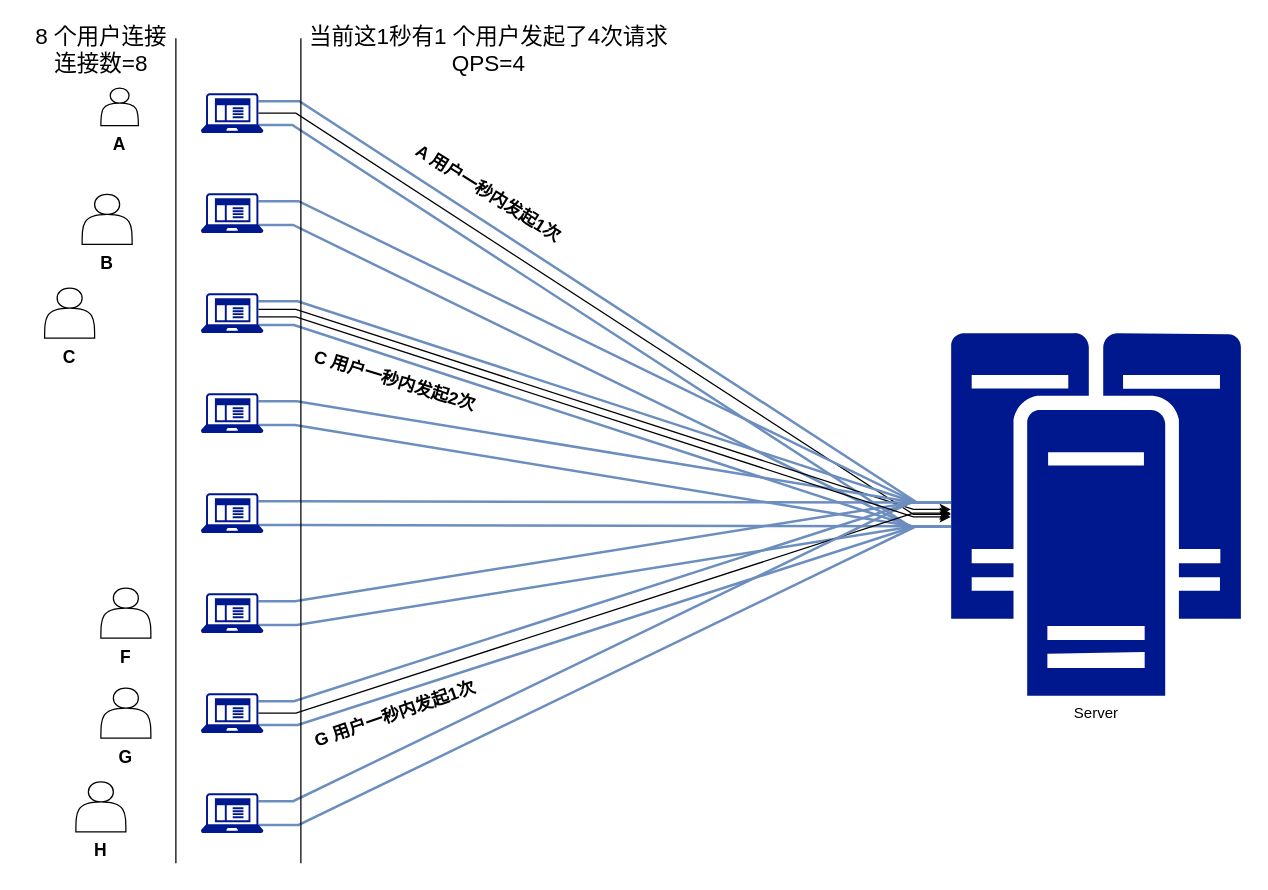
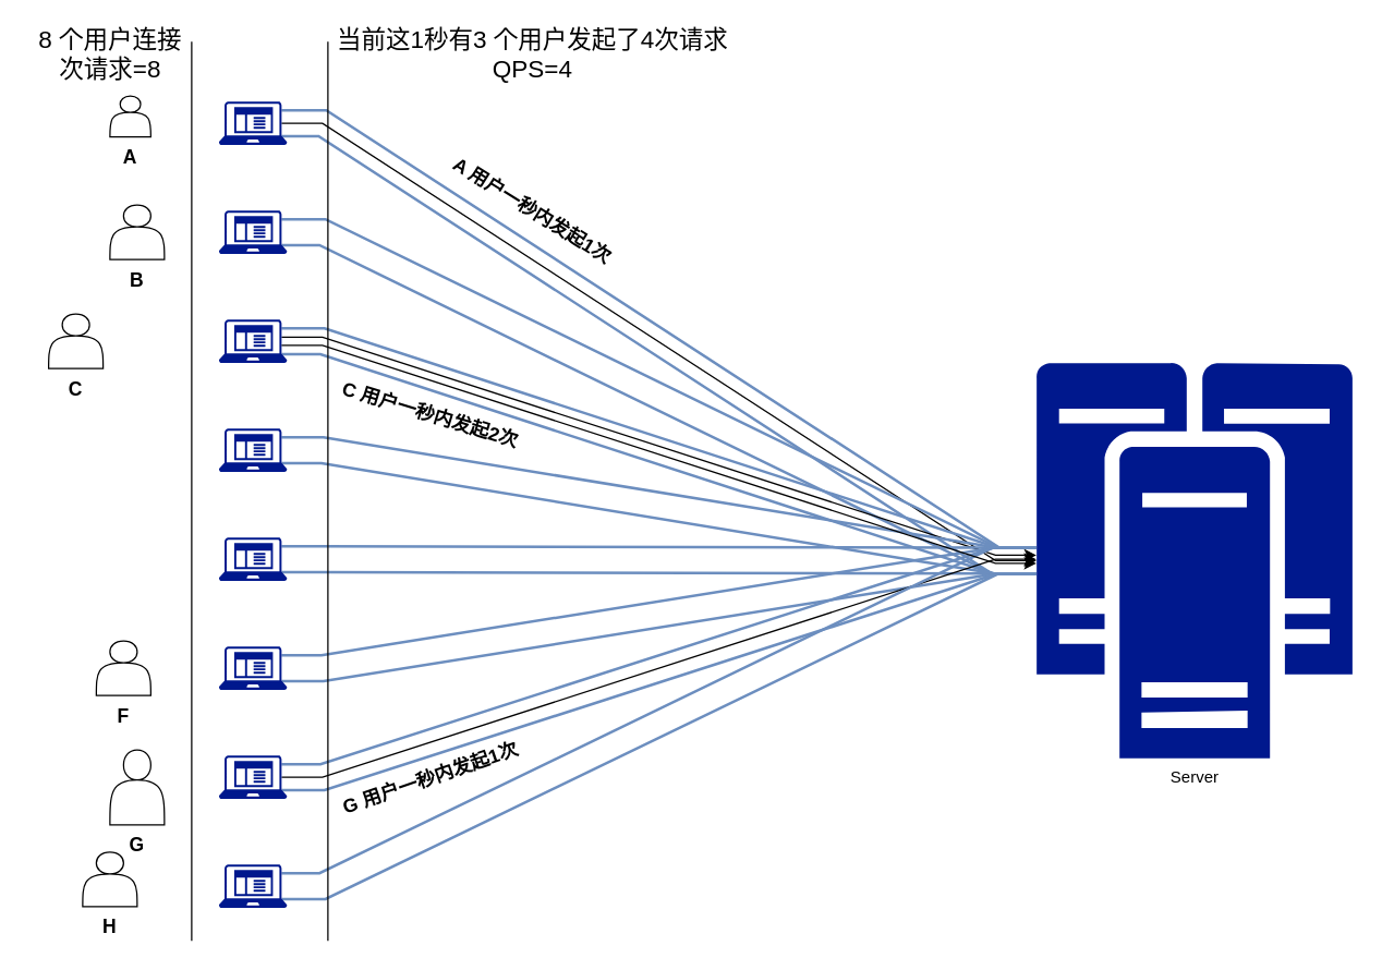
  <mxCell id="0" />
  <mxCell id="1" parent="0" />
  <mxCell id="2" value="Server" style="aspect=fixed;pointerEvents=1;shadow=0;dashed=0;html=1;strokeColor=none;labelPosition=center;verticalLabelPosition=bottom;verticalAlign=top;align=center;fillColor=#00188D;shape=mxgraph.mscae.enterprise.cluster_server" vertex="1" parent="1"><mxGeometry x="760" y="266" width="232" height="290" as="geometry" /></mxCell>
  <mxCell id="3" value="A" style="shape=actor;whiteSpace=wrap;html=1;labelPosition=center;verticalLabelPosition=bottom;align=center;verticalAlign=top;fontSize=14;fontStyle=1" vertex="1" parent="1"><mxGeometry x="80" y="70" width="30" height="30" as="geometry" /></mxCell>
  <mxCell id="4" style="edgeStyle=entityRelationEdgeStyle;rounded=0;orthogonalLoop=1;jettySize=auto;html=1;exitX=0.92;exitY=0.5;exitDx=0;exitDy=0;exitPerimeter=0;entryX=0;entryY=0.5;entryDx=0;entryDy=0;entryPerimeter=0;shape=link;strokeWidth=2;targetPerimeterSpacing=0;endSize=6;shadow=0;sketch=0;width=18;fillColor=#dae8fc;strokeColor=#6c8ebf;" edge="1" parent="1" source="6" target="2"><mxGeometry relative="1" as="geometry" /></mxCell>
  <mxCell id="5" style="edgeStyle=entityRelationEdgeStyle;rounded=0;sketch=0;orthogonalLoop=1;jettySize=auto;html=1;exitX=0.92;exitY=0.5;exitDx=0;exitDy=0;exitPerimeter=0;shadow=0;targetPerimeterSpacing=0;strokeWidth=1;entryX=0;entryY=0.5;entryDx=0;entryDy=0;entryPerimeter=0;" edge="1" parent="1" source="6" target="2"><mxGeometry relative="1" as="geometry"><mxPoint x="370" y="90" as="targetPoint" /></mxGeometry></mxCell>
  <mxCell id="6" value="" style="aspect=fixed;pointerEvents=1;shadow=0;dashed=0;html=1;strokeColor=none;labelPosition=center;verticalLabelPosition=bottom;verticalAlign=top;align=center;fillColor=#00188D;shape=mxgraph.mscae.enterprise.client_application;fontSize=14;fontStyle=1" vertex="1" parent="1"><mxGeometry x="160" y="74" width="50" height="32" as="geometry" /></mxCell>
- <mxCell id="7" value="B" style="shape=actor;whiteSpace=wrap;html=1;labelPosition=center;verticalLabelPosition=bottom;align=center;verticalAlign=top;fontSize=14;fontStyle=1" vertex="1" parent="1"><mxGeometry x="65" y="155" width="40" height="40" as="geometry" /></mxCell>
+ <mxCell id="7" value="B" style="shape=actor;whiteSpace=wrap;html=1;labelPosition=center;verticalLabelPosition=bottom;align=center;verticalAlign=top;fontSize=14;fontStyle=1" vertex="1" parent="1"><mxGeometry x="80" y="150" width="40" height="40" as="geometry" /></mxCell>
  <mxCell id="8" style="edgeStyle=entityRelationEdgeStyle;shape=link;rounded=0;orthogonalLoop=1;jettySize=auto;html=1;exitX=0.92;exitY=0.5;exitDx=0;exitDy=0;exitPerimeter=0;entryX=0;entryY=0.5;entryDx=0;entryDy=0;entryPerimeter=0;width=18;fillColor=#dae8fc;strokeColor=#6c8ebf;strokeWidth=2;" edge="1" parent="1" source="9" target="2"><mxGeometry relative="1" as="geometry" /></mxCell>
  <mxCell id="9" value="" style="aspect=fixed;pointerEvents=1;shadow=0;dashed=0;html=1;strokeColor=none;labelPosition=center;verticalLabelPosition=bottom;verticalAlign=top;align=center;fillColor=#00188D;shape=mxgraph.mscae.enterprise.client_application;fontSize=14;fontStyle=1" vertex="1" parent="1"><mxGeometry x="160" y="154" width="50" height="32" as="geometry" /></mxCell>
  <mxCell id="10" value="C" style="shape=actor;whiteSpace=wrap;html=1;labelPosition=center;verticalLabelPosition=bottom;align=center;verticalAlign=top;fontSize=14;fontStyle=1" vertex="1" parent="1"><mxGeometry x="35" y="230" width="40" height="40" as="geometry" /></mxCell>
  <mxCell id="11" style="edgeStyle=entityRelationEdgeStyle;rounded=0;orthogonalLoop=1;jettySize=auto;html=1;exitX=0.92;exitY=0.5;exitDx=0;exitDy=0;exitPerimeter=0;shape=link;width=18;fillColor=#dae8fc;strokeColor=#6c8ebf;strokeWidth=2;" edge="1" parent="1" source="13" target="2"><mxGeometry relative="1" as="geometry" /></mxCell>
  <mxCell id="12" style="edgeStyle=entityRelationEdgeStyle;rounded=0;sketch=0;orthogonalLoop=1;jettySize=auto;html=1;exitX=0.92;exitY=0.5;exitDx=0;exitDy=0;exitPerimeter=0;shadow=0;targetPerimeterSpacing=0;strokeWidth=1;" edge="1" parent="1"><mxGeometry relative="1" as="geometry"><mxPoint x="760" y="407" as="targetPoint" /><mxPoint x="206" y="247" as="sourcePoint" /></mxGeometry></mxCell>
  <mxCell id="13" value="" style="aspect=fixed;pointerEvents=1;shadow=0;dashed=0;html=1;strokeColor=none;labelPosition=center;verticalLabelPosition=bottom;verticalAlign=top;align=center;fillColor=#00188D;shape=mxgraph.mscae.enterprise.client_application;fontSize=14;fontStyle=1" vertex="1" parent="1"><mxGeometry x="160" y="234" width="50" height="32" as="geometry" /></mxCell>
  <mxCell id="14" style="edgeStyle=entityRelationEdgeStyle;rounded=0;orthogonalLoop=1;jettySize=auto;html=1;exitX=0.92;exitY=0.5;exitDx=0;exitDy=0;exitPerimeter=0;shape=link;elbow=vertical;width=18;fillColor=#dae8fc;strokeColor=#6c8ebf;strokeWidth=2;" edge="1" parent="1" source="15" target="2"><mxGeometry relative="1" as="geometry" /></mxCell>
  <mxCell id="15" value="" style="aspect=fixed;pointerEvents=1;shadow=0;dashed=0;html=1;strokeColor=none;labelPosition=center;verticalLabelPosition=bottom;verticalAlign=top;align=center;fillColor=#00188D;shape=mxgraph.mscae.enterprise.client_application;fontSize=14;fontStyle=1" vertex="1" parent="1"><mxGeometry x="160" y="314" width="50" height="32" as="geometry" /></mxCell>
  <mxCell id="16" style="edgeStyle=entityRelationEdgeStyle;shape=link;rounded=0;orthogonalLoop=1;jettySize=auto;html=1;exitX=0.92;exitY=0.5;exitDx=0;exitDy=0;exitPerimeter=0;entryX=0;entryY=0.5;entryDx=0;entryDy=0;entryPerimeter=0;width=18;fillColor=#dae8fc;strokeColor=#6c8ebf;strokeWidth=2;" edge="1" parent="1" source="17" target="2"><mxGeometry relative="1" as="geometry" /></mxCell>
  <mxCell id="17" value="" style="aspect=fixed;pointerEvents=1;shadow=0;dashed=0;html=1;strokeColor=none;labelPosition=center;verticalLabelPosition=bottom;verticalAlign=top;align=center;fillColor=#00188D;shape=mxgraph.mscae.enterprise.client_application;fontSize=14;fontStyle=1" vertex="1" parent="1"><mxGeometry x="160" y="394" width="50" height="32" as="geometry" /></mxCell>
- <mxCell id="18" value="F" style="shape=actor;whiteSpace=wrap;html=1;labelPosition=center;verticalLabelPosition=bottom;align=center;verticalAlign=top;fontSize=14;fontStyle=1" vertex="1" parent="1"><mxGeometry x="80" y="470" width="40" height="40" as="geometry" /></mxCell>
+ <mxCell id="18" value="F" style="shape=actor;whiteSpace=wrap;html=1;labelPosition=center;verticalLabelPosition=bottom;align=center;verticalAlign=top;fontSize=14;fontStyle=1" vertex="1" parent="1"><mxGeometry x="70" y="470" width="40" height="40" as="geometry" /></mxCell>
  <mxCell id="19" style="edgeStyle=entityRelationEdgeStyle;rounded=0;orthogonalLoop=1;jettySize=auto;html=1;exitX=0.92;exitY=0.5;exitDx=0;exitDy=0;exitPerimeter=0;entryX=0;entryY=0.5;entryDx=0;entryDy=0;entryPerimeter=0;shape=link;width=18;strokeWidth=2;fillColor=#dae8fc;strokeColor=#6c8ebf;" edge="1" parent="1" source="20" target="2"><mxGeometry relative="1" as="geometry"><mxPoint x="490" y="460" as="targetPoint" /></mxGeometry></mxCell>
  <mxCell id="20" value="" style="aspect=fixed;pointerEvents=1;shadow=0;dashed=0;html=1;strokeColor=none;labelPosition=center;verticalLabelPosition=bottom;verticalAlign=top;align=center;fillColor=#00188D;shape=mxgraph.mscae.enterprise.client_application;fontSize=14;fontStyle=1" vertex="1" parent="1"><mxGeometry x="160" y="474" width="50" height="32" as="geometry" /></mxCell>
- <mxCell id="21" value="G" style="shape=actor;whiteSpace=wrap;html=1;labelPosition=center;verticalLabelPosition=bottom;align=center;verticalAlign=top;fontSize=14;fontStyle=1" vertex="1" parent="1"><mxGeometry x="80" y="550" width="40" height="40" as="geometry" /></mxCell>
+ <mxCell id="21" value="G" style="shape=actor;whiteSpace=wrap;html=1;labelPosition=center;verticalLabelPosition=bottom;align=center;verticalAlign=top;fontSize=14;fontStyle=1" vertex="1" parent="1"><mxGeometry x="80" y="550" width="40" height="55" as="geometry" /></mxCell>
  <mxCell id="22" style="edgeStyle=entityRelationEdgeStyle;rounded=0;orthogonalLoop=1;jettySize=auto;html=1;exitX=0.92;exitY=0.5;exitDx=0;exitDy=0;exitPerimeter=0;entryX=0;entryY=0.5;entryDx=0;entryDy=0;entryPerimeter=0;shape=link;width=18;fillColor=#dae8fc;strokeColor=#6c8ebf;strokeWidth=2;" edge="1" parent="1" source="24" target="2"><mxGeometry relative="1" as="geometry" /></mxCell>
  <mxCell id="23" style="edgeStyle=entityRelationEdgeStyle;rounded=0;sketch=0;orthogonalLoop=1;jettySize=auto;html=1;exitX=0.92;exitY=0.5;exitDx=0;exitDy=0;exitPerimeter=0;shadow=0;targetPerimeterSpacing=0;strokeWidth=1;" edge="1" parent="1" source="24"><mxGeometry relative="1" as="geometry"><mxPoint x="760" y="410" as="targetPoint" /></mxGeometry></mxCell>
  <mxCell id="24" value="" style="aspect=fixed;pointerEvents=1;shadow=0;dashed=0;html=1;strokeColor=none;labelPosition=center;verticalLabelPosition=bottom;verticalAlign=top;align=center;fillColor=#00188D;shape=mxgraph.mscae.enterprise.client_application;fontSize=14;fontStyle=1" vertex="1" parent="1"><mxGeometry x="160" y="554" width="50" height="32" as="geometry" /></mxCell>
  <mxCell id="25" value="H" style="shape=actor;whiteSpace=wrap;html=1;labelPosition=center;verticalLabelPosition=bottom;align=center;verticalAlign=top;fontSize=14;fontStyle=1" vertex="1" parent="1"><mxGeometry x="60" y="625" width="40" height="40" as="geometry" /></mxCell>
  <mxCell id="26" style="edgeStyle=entityRelationEdgeStyle;rounded=0;orthogonalLoop=1;jettySize=auto;html=1;exitX=0.92;exitY=0.5;exitDx=0;exitDy=0;exitPerimeter=0;entryX=0;entryY=0.5;entryDx=0;entryDy=0;entryPerimeter=0;shape=link;width=18;fillColor=#dae8fc;strokeColor=#6c8ebf;strokeWidth=2;" edge="1" parent="1" source="27" target="2"><mxGeometry relative="1" as="geometry" /></mxCell>
  <mxCell id="27" value="" style="aspect=fixed;pointerEvents=1;shadow=0;dashed=0;html=1;strokeColor=none;labelPosition=center;verticalLabelPosition=bottom;verticalAlign=top;align=center;fillColor=#00188D;shape=mxgraph.mscae.enterprise.client_application;fontSize=14;fontStyle=1" vertex="1" parent="1"><mxGeometry x="160" y="634" width="50" height="32" as="geometry" /></mxCell>
  <mxCell id="28" value="" style="endArrow=none;html=1;" edge="1" parent="1"><mxGeometry width="50" height="50" relative="1" as="geometry"><mxPoint x="140" y="690" as="sourcePoint" /><mxPoint x="140" y="30" as="targetPoint" /></mxGeometry></mxCell>
- <mxCell id="29" value="&lt;font style=&quot;font-size: 18px&quot;&gt;8 个用户连接&lt;br&gt;连接数=8&lt;br&gt;&lt;/font&gt;" style="text;html=1;align=center;verticalAlign=middle;resizable=0;points=[];autosize=1;strokeColor=none;" vertex="1" parent="1"><mxGeometry x="20" y="20" width="120" height="40" as="geometry" /></mxCell>
+ <mxCell id="29" value="&lt;font style=&quot;font-size: 18px&quot;&gt;8 个用户连接&lt;br&gt;次请求=8&lt;br&gt;&lt;/font&gt;" style="text;html=1;align=center;verticalAlign=middle;resizable=0;points=[];autosize=1;strokeColor=none;" vertex="1" parent="1"><mxGeometry x="20" y="20" width="120" height="40" as="geometry" /></mxCell>
  <mxCell id="30" value="" style="endArrow=none;html=1;" edge="1" parent="1"><mxGeometry width="50" height="50" relative="1" as="geometry"><mxPoint x="240" y="690" as="sourcePoint" /><mxPoint x="240" y="30" as="targetPoint" /></mxGeometry></mxCell>
- <mxCell id="31" value="&lt;font style=&quot;font-size: 18px&quot;&gt;当前这1秒有1 个用户发起了4次请求&lt;br&gt;QPS=4&lt;br&gt;&lt;/font&gt;" style="text;html=1;align=center;verticalAlign=middle;resizable=0;points=[];autosize=1;strokeColor=none;" vertex="1" parent="1"><mxGeometry x="240" y="20" width="300" height="40" as="geometry" /></mxCell>
+ <mxCell id="31" value="&lt;font style=&quot;font-size: 18px&quot;&gt;当前这1秒有3 个用户发起了4次请求&lt;br&gt;QPS=4&lt;br&gt;&lt;/font&gt;" style="text;html=1;align=center;verticalAlign=middle;resizable=0;points=[];autosize=1;strokeColor=none;" vertex="1" parent="1"><mxGeometry x="240" y="20" width="300" height="40" as="geometry" /></mxCell>
  <mxCell id="32" style="edgeStyle=entityRelationEdgeStyle;rounded=0;sketch=0;orthogonalLoop=1;jettySize=auto;html=1;exitX=0.92;exitY=0.5;exitDx=0;exitDy=0;exitPerimeter=0;shadow=0;targetPerimeterSpacing=0;strokeWidth=1;" edge="1" parent="1"><mxGeometry relative="1" as="geometry"><mxPoint x="760" y="413" as="targetPoint" /><mxPoint x="206" y="253" as="sourcePoint" /></mxGeometry></mxCell>
  <mxCell id="33" value="A 用户一秒内发起1次" style="text;html=1;align=center;verticalAlign=middle;resizable=0;points=[];autosize=1;strokeColor=none;rotation=32;fontSize=14;fontStyle=1" vertex="1" parent="1"><mxGeometry x="315" y="144" width="150" height="20" as="geometry" /></mxCell>
  <mxCell id="34" value="C 用户一秒内发起2次" style="text;html=1;align=center;verticalAlign=middle;resizable=0;points=[];autosize=1;strokeColor=none;rotation=17;fontSize=14;fontStyle=1" vertex="1" parent="1"><mxGeometry x="240" y="294" width="150" height="20" as="geometry" /></mxCell>
  <mxCell id="35" value="G 用户一秒内发起1次" style="text;html=1;align=center;verticalAlign=middle;resizable=0;points=[];autosize=1;strokeColor=none;rotation=341;fontSize=14;fontStyle=1" vertex="1" parent="1"><mxGeometry x="240" y="561" width="150" height="20" as="geometry" /></mxCell>
